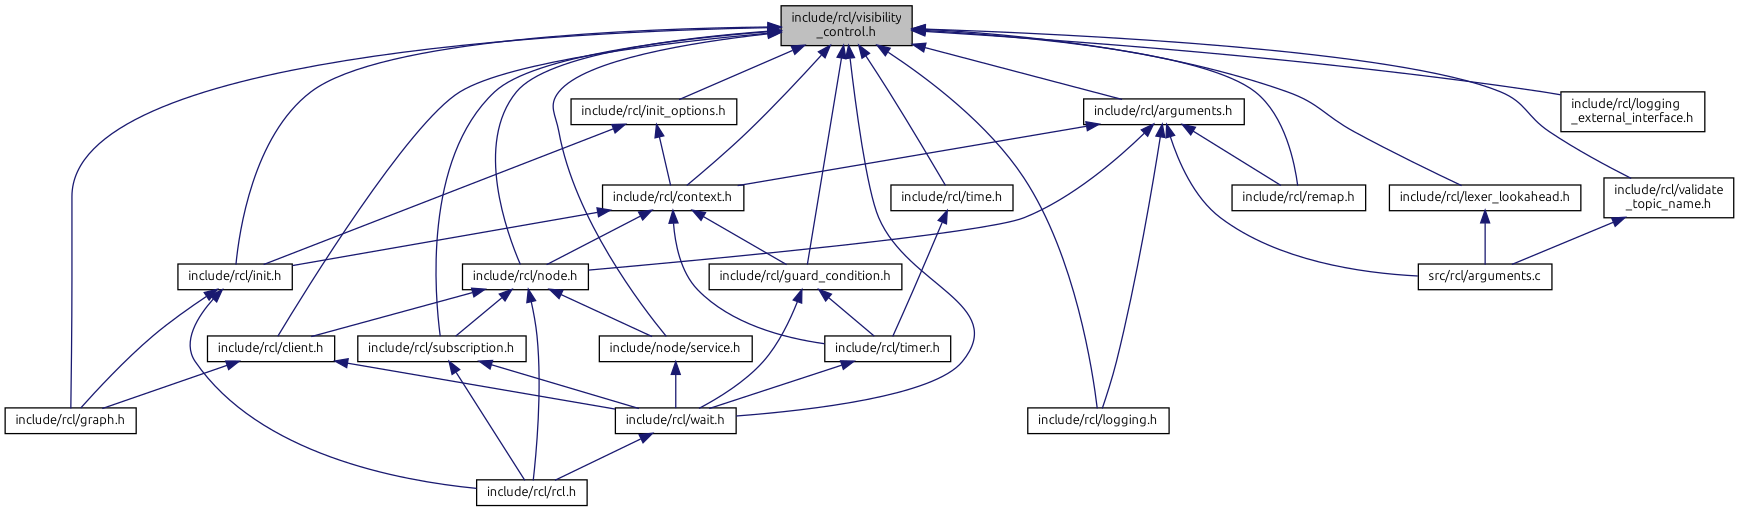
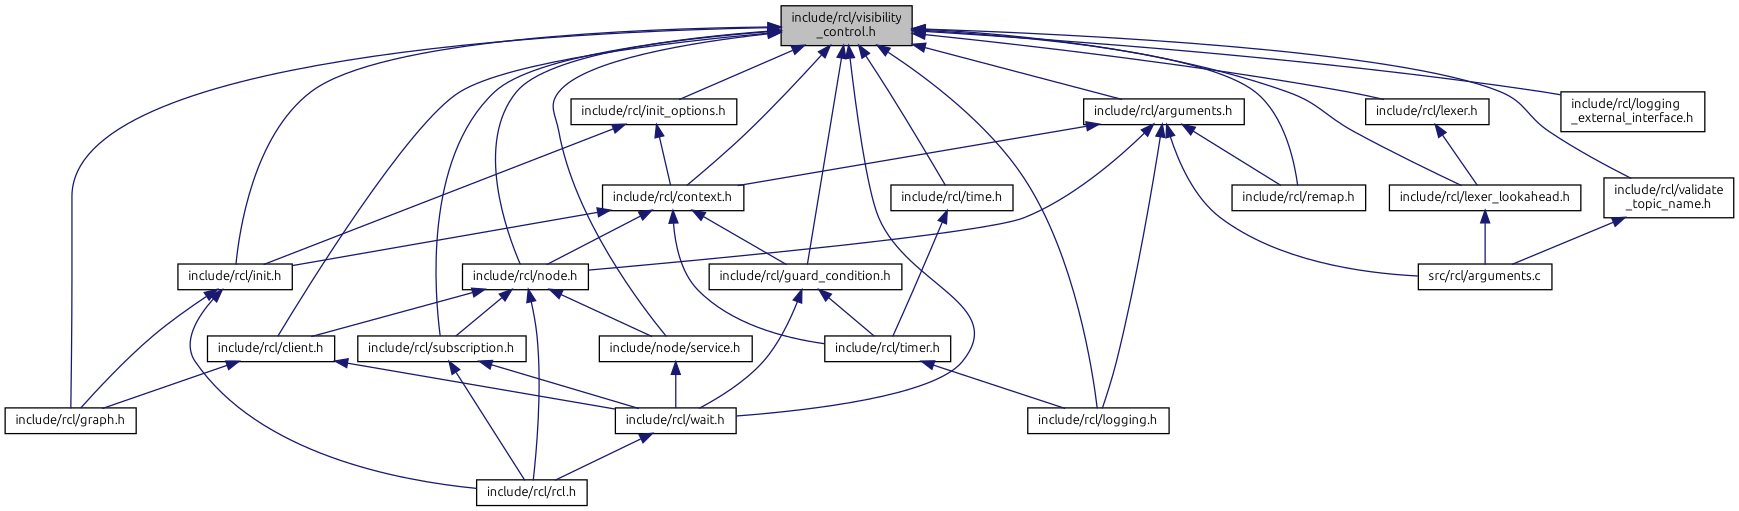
  digraph {
    fontname=Ubuntu
    node [color=black fillcolor=white fontname=Ubuntu fontsize=10 shape=record style=filled]
    edge [color=midnightblue dir=back fontname=Ubuntu fontsize=10 labelfontname=Helvetica labelfontsize=10 style=solid]
    n1 [fillcolor=grey75 fontcolor=black height=0.2 label="include/rcl/visibility\l_control.h" width=0.4]
    n2 [height=0.2 label="include/rcl/arguments.h" width=0.4]
    n3 [height=0.2 label="include/rcl/context.h" width=0.4]
    n4 [height=0.2 label="include/rcl/guard_condition.h" width=0.4]
    n5 [height=0.2 label="include/rcl/wait.h" width=0.4]
    n6 [height=0.2 label="include/rcl/init.h" width=0.4]
    n7 [height=0.2 label="include/rcl/node.h" width=0.4]
    n8 [height=0.2 label="include/rcl/client.h" width=0.4]
    n9 [height=0.2 label="include/rcl/graph.h" width=0.4]
    n10 [height=0.2 label="include/node/service.h" width=0.4]
    n11 [height=0.2 label="include/rcl/subscription.h" width=0.4]
    n12 [height=0.2 label="include/rcl/logging.h" width=0.4]
    n13 [height=0.2 label="include/rcl/remap.h" width=0.4]
    n14 [height=0.2 label="include/rcl/init_options.h" width=0.4]
+   n15 [height=0.2 label="include/rcl/lexer.h" width=0.4]
    n16 [height=0.2 label="include/rcl/lexer_lookahead.h" width=0.4]
    n17 [height=0.2 label="include/rcl/logging\l_external_interface.h" width=0.4]
    n18 [height=0.2 label="include/rcl/time.h" width=0.4]
    n19 [height=0.2 label="include/rcl/validate\l_topic_name.h" width=0.4]
    n20 [height=0.2 label="src/rcl/arguments.c" width=0.4]
    n21 [height=0.2 label="include/rcl/timer.h" width=0.4]
    n22 [height=0.2 label="include/rcl/rcl.h" width=0.4]
    n1 -> n2
    n1 -> n3
    n1 -> n4
    n1 -> n5
    n1 -> n6
    n1 -> n7
    n1 -> n8
    n1 -> n9
    n1 -> n10
    n1 -> n11
    n1 -> n12
    n1 -> n13
    n1 -> n14
+   n1 -> n15
    n1 -> n16
    n1 -> n17
    n1 -> n18
    n1 -> n19
    n2 -> n3
    n2 -> n7
    n2 -> n12
    n2 -> n13
    n2 -> n20
    n3 -> n4
    n3 -> n6
    n3 -> n7
    n3 -> n21
    n4 -> n5
    n4 -> n21
    n5 -> n22
    n6 -> n9
    n6 -> n22
    n7 -> n8
    n7 -> n10
    n7 -> n11
    n7 -> n22
    n8 -> n5
    n8 -> n9
    n10 -> n5
    n11 -> n5
    n11 -> n22
    n14 -> n3
    n14 -> n6
+   n15 -> n16
    n16 -> n20
    n18 -> n21
    n19 -> n20
-   n21 -> n5
+   n21 -> n12
  }
